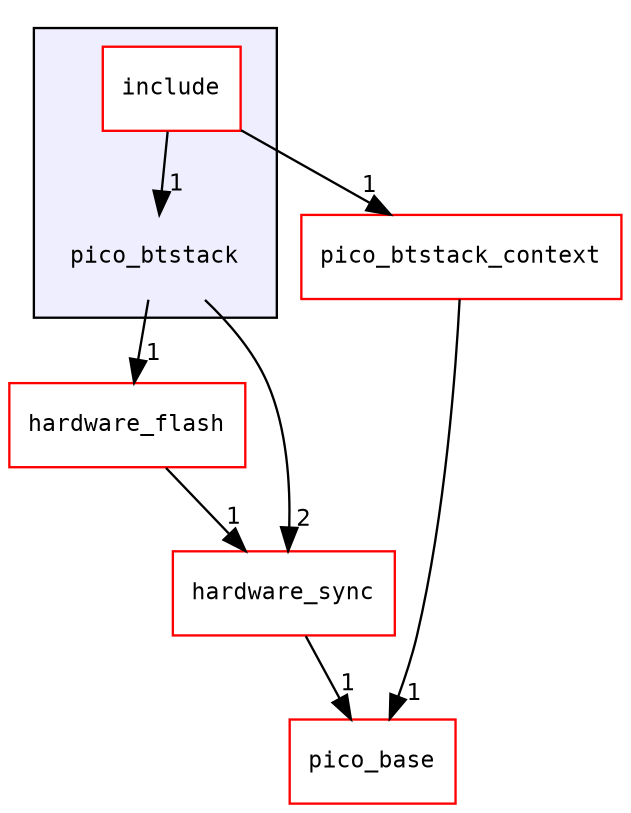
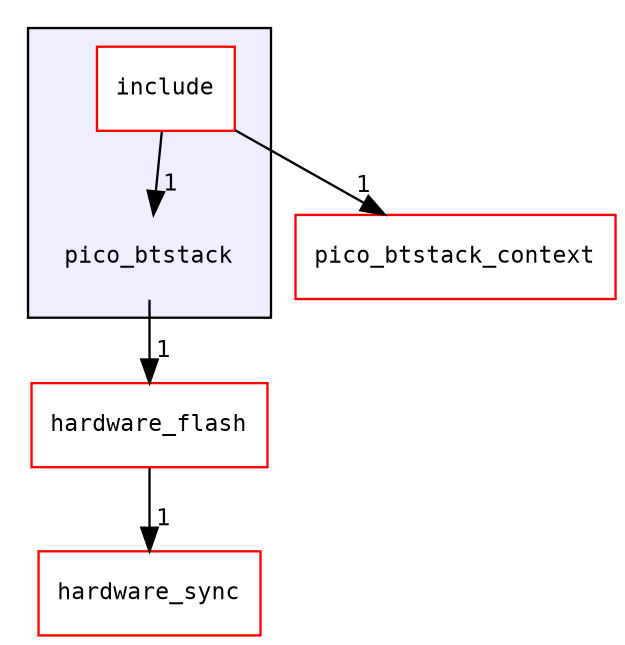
  digraph {
    compound=true
    fontname="DejaVu Sans Mono"
    node [fontname="DejaVu Sans Mono" fontsize=10 shape=box color=red fillcolor=white style=filled]
    edge [fontname="DejaVu Sans Mono" headlabel=1 labeldistance=1.5 labelfontname=Helvetica labelfontsize=10]
    n1 [label=pico_btstack shape=plaintext color="" fillcolor="" style=""]
    n2 [label=include]
    n3 [label=hardware_flash]
    n4 [label=hardware_sync]
    n5 [label=pico_btstack_context]
-   n6 [label=pico_base]
    subgraph cluster_1 {
      bgcolor="#eeeeff"
      pencolor=black
      n1
      n2
    }
    n1 -> n3
-   n1 -> n4 [headlabel=2]
    n2 -> n1
    n2 -> n5
    n3 -> n4
-   n4 -> n6
-   n5 -> n6
  }
